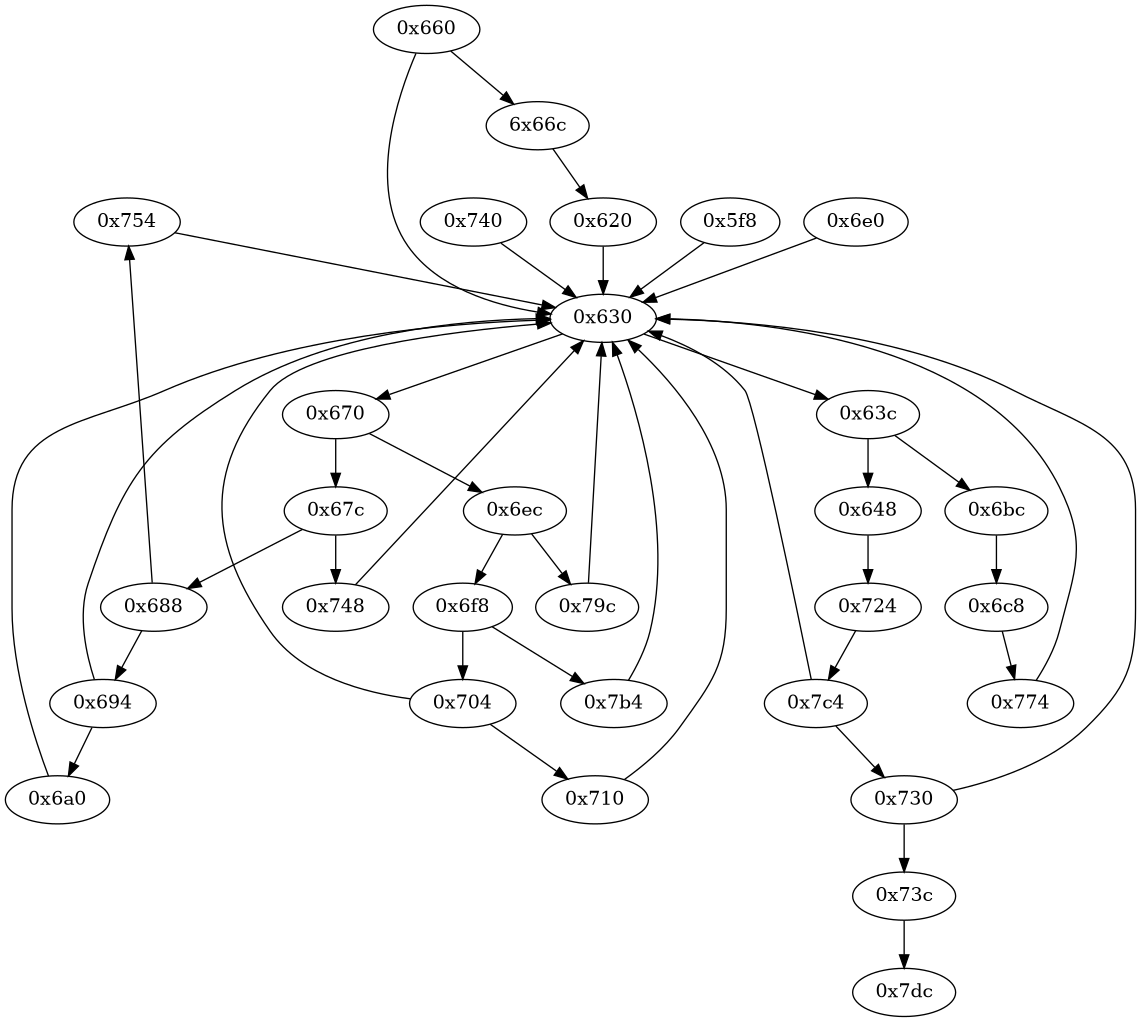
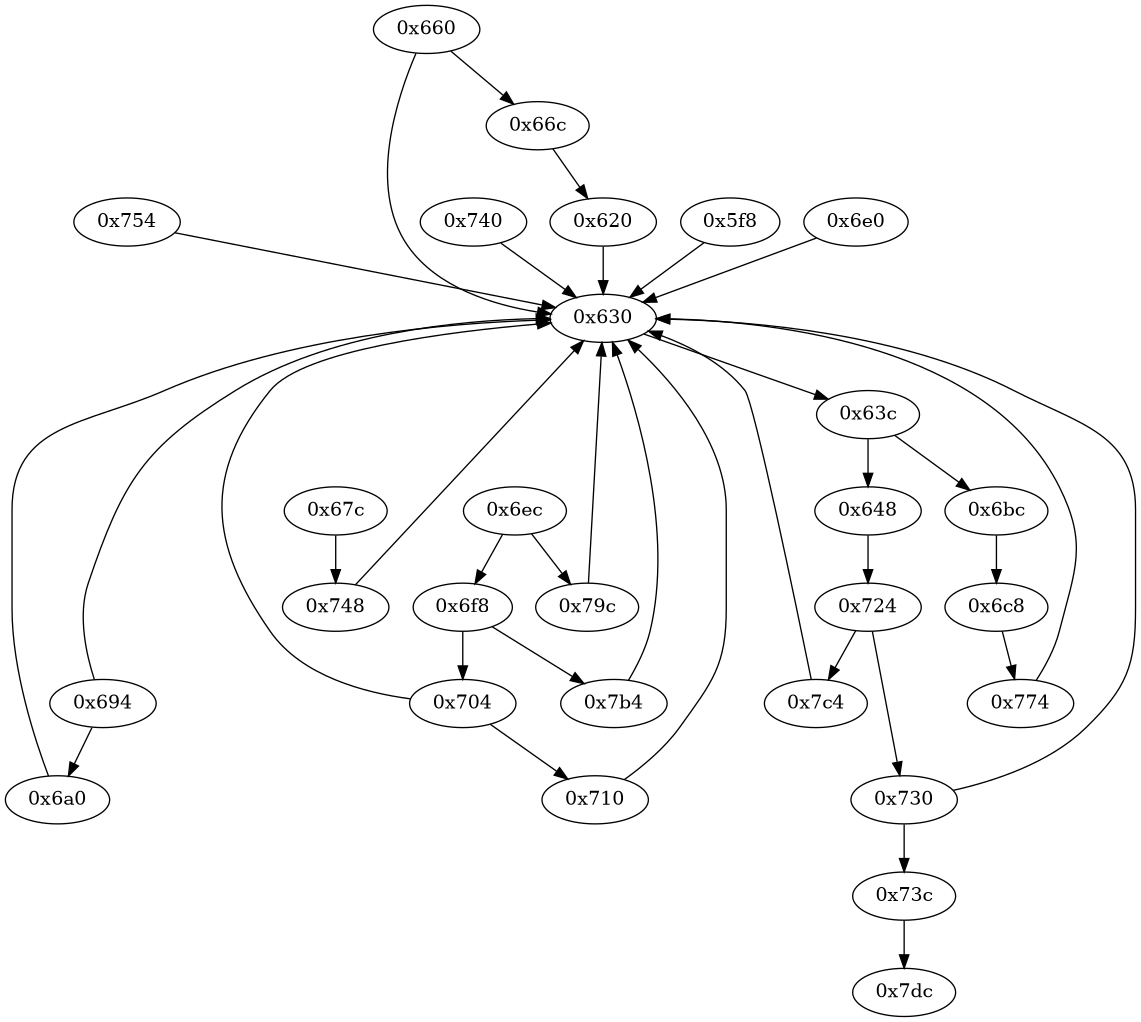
  strict digraph {
    node [opcode="[u'ldr', u'cmp', u'b']"]
    "0x754" [opcode="[u'ldrb', u'ldr', u'ldr', u'cmp', u'mov', u'b']"]
-   "0x688"
    "0x694"
    "0x630"
    "0x6a0" [opcode="[u'ldr', u'cmp', u'mov', u'mov', u'strb', u'ldr', u'b']"]
-   "0x670"
    "0x63c"
    "0x6ec"
    "0x67c"
    "0x648"
    "0x6bc"
    "0x6e0" [opcode="[u'ldr', u'mov', u'b']"]
    "0x79c" [opcode="[u'ldr', u'ldr', u'add', u'str', u'ldr', u'b']"]
    "0x7c4" [opcode="[u'ldr', u'ldr', u'mul', u'str', u'ldr', u'b']"]
    "0x710" [opcode="[u'ldr', u'mov', u'add', u'mov', u'b']"]
    "0x6f8"
    "0x748" [opcode="[u'ldr', u'mov', u'b']"]
    "0x7b4" [opcode="[u'mov', u'mov', u'mov', u'b']"]
    "0x704"
    "0x774" [opcode="[u'str', u'str', u'ldr', u'ldrb', u'ldr', u'ldr', u'ldr', u'cmp', u'mov', u'b']"]
    "0x6c8"
    "0x660"
-   "0x66c" [opcode="[u'b']" label="6x66c"]
+   "0x66c" [opcode="[u'b']"]
    "0x740" [opcode="[u'ldr', u'b']"]
    "0x620" [opcode="[u'ldr', u'mov', u'bl', u'ldr']"]
    "0x730"
    "0x73c" [opcode="[u'b']"]
    "0x7dc" [opcode="[u'mov', u'sub', u'pop']"]
    "0x724"
    "0x5f8" [opcode="[u'push', u'add', u'sub', u'mov', u'ldr', u'ldr', u'ldr', u'ldr', u'add', u'b']"]
    "0x754" -> "0x630"
-   "0x688" -> "0x754"
-   "0x688" -> "0x694"
    "0x694" -> "0x630"
    "0x694" -> "0x6a0"
-   "0x630" -> "0x670"
    "0x630" -> "0x63c"
    "0x6a0" -> "0x630"
-   "0x670" -> "0x6ec"
-   "0x670" -> "0x67c"
    "0x63c" -> "0x648"
    "0x63c" -> "0x6bc"
    "0x6ec" -> "0x79c"
    "0x6ec" -> "0x6f8"
-   "0x67c" -> "0x688"
    "0x67c" -> "0x748"
    "0x648" -> "0x724"
    "0x6bc" -> "0x6c8"
    "0x6e0" -> "0x630"
    "0x79c" -> "0x630"
    "0x7c4" -> "0x630"
    "0x710" -> "0x630"
    "0x6f8" -> "0x7b4"
    "0x6f8" -> "0x704"
    "0x748" -> "0x630"
    "0x7b4" -> "0x630"
    "0x704" -> "0x630"
    "0x704" -> "0x710"
    "0x774" -> "0x630"
    "0x6c8" -> "0x774"
    "0x660" -> "0x630"
    "0x660" -> "0x66c"
    "0x66c" -> "0x620"
    "0x740" -> "0x630"
    "0x620" -> "0x630"
    "0x730" -> "0x630"
    "0x730" -> "0x73c"
    "0x73c" -> "0x7dc"
    "0x724" -> "0x7c4"
-   "0x7c4" -> "0x730"
+   "0x724" -> "0x730"
    "0x5f8" -> "0x630"
  }
